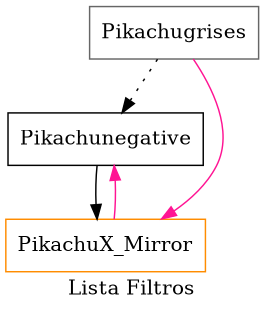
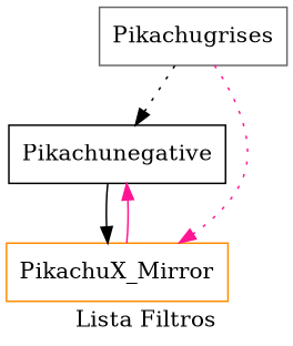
  digraph {
    label="Lista Filtros"
    rankdir=TB
    node [shape=record]
    edge [color=black style=solid]
    Pikachunegative [color=black]
    PikachuX_Mirror [color=darkorange]
    Pikachugrises [color=gray40]
    Pikachunegative -> PikachuX_Mirror
    PikachuX_Mirror -> Pikachunegative [color=deeppink]
    Pikachugrises -> Pikachunegative [style=dotted]
-   Pikachugrises -> PikachuX_Mirror [color=deeppink]
+   Pikachugrises -> PikachuX_Mirror [color=deeppink style=dotted]
  }
